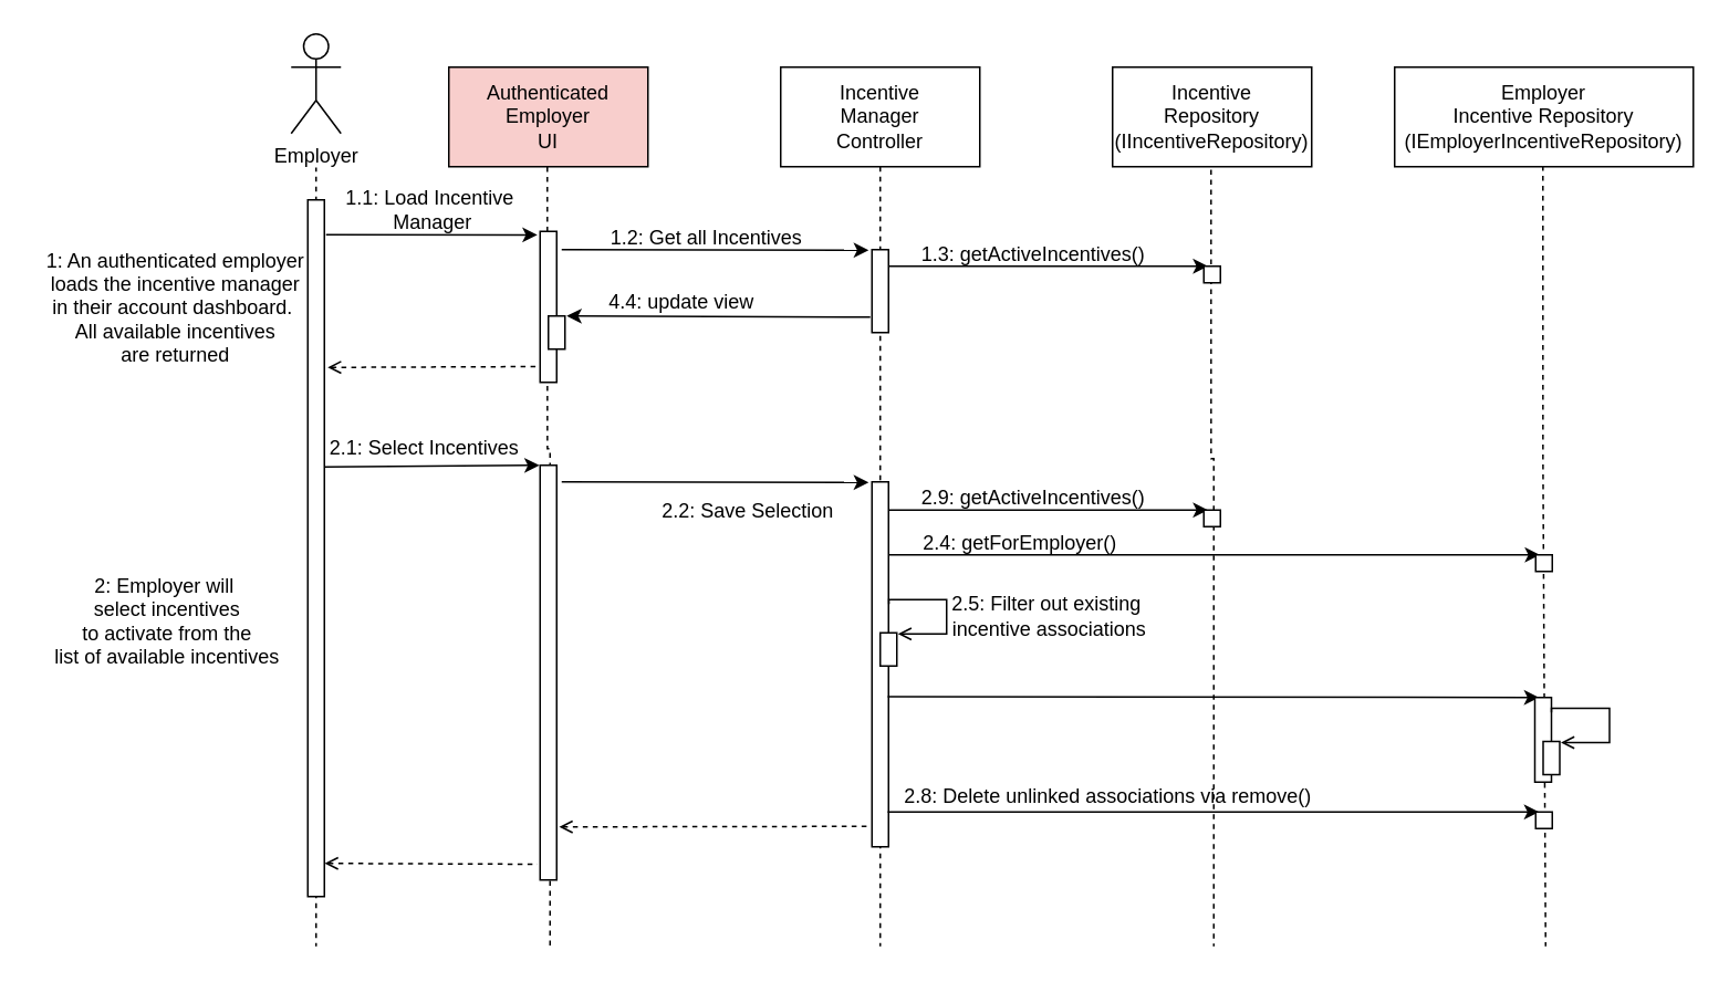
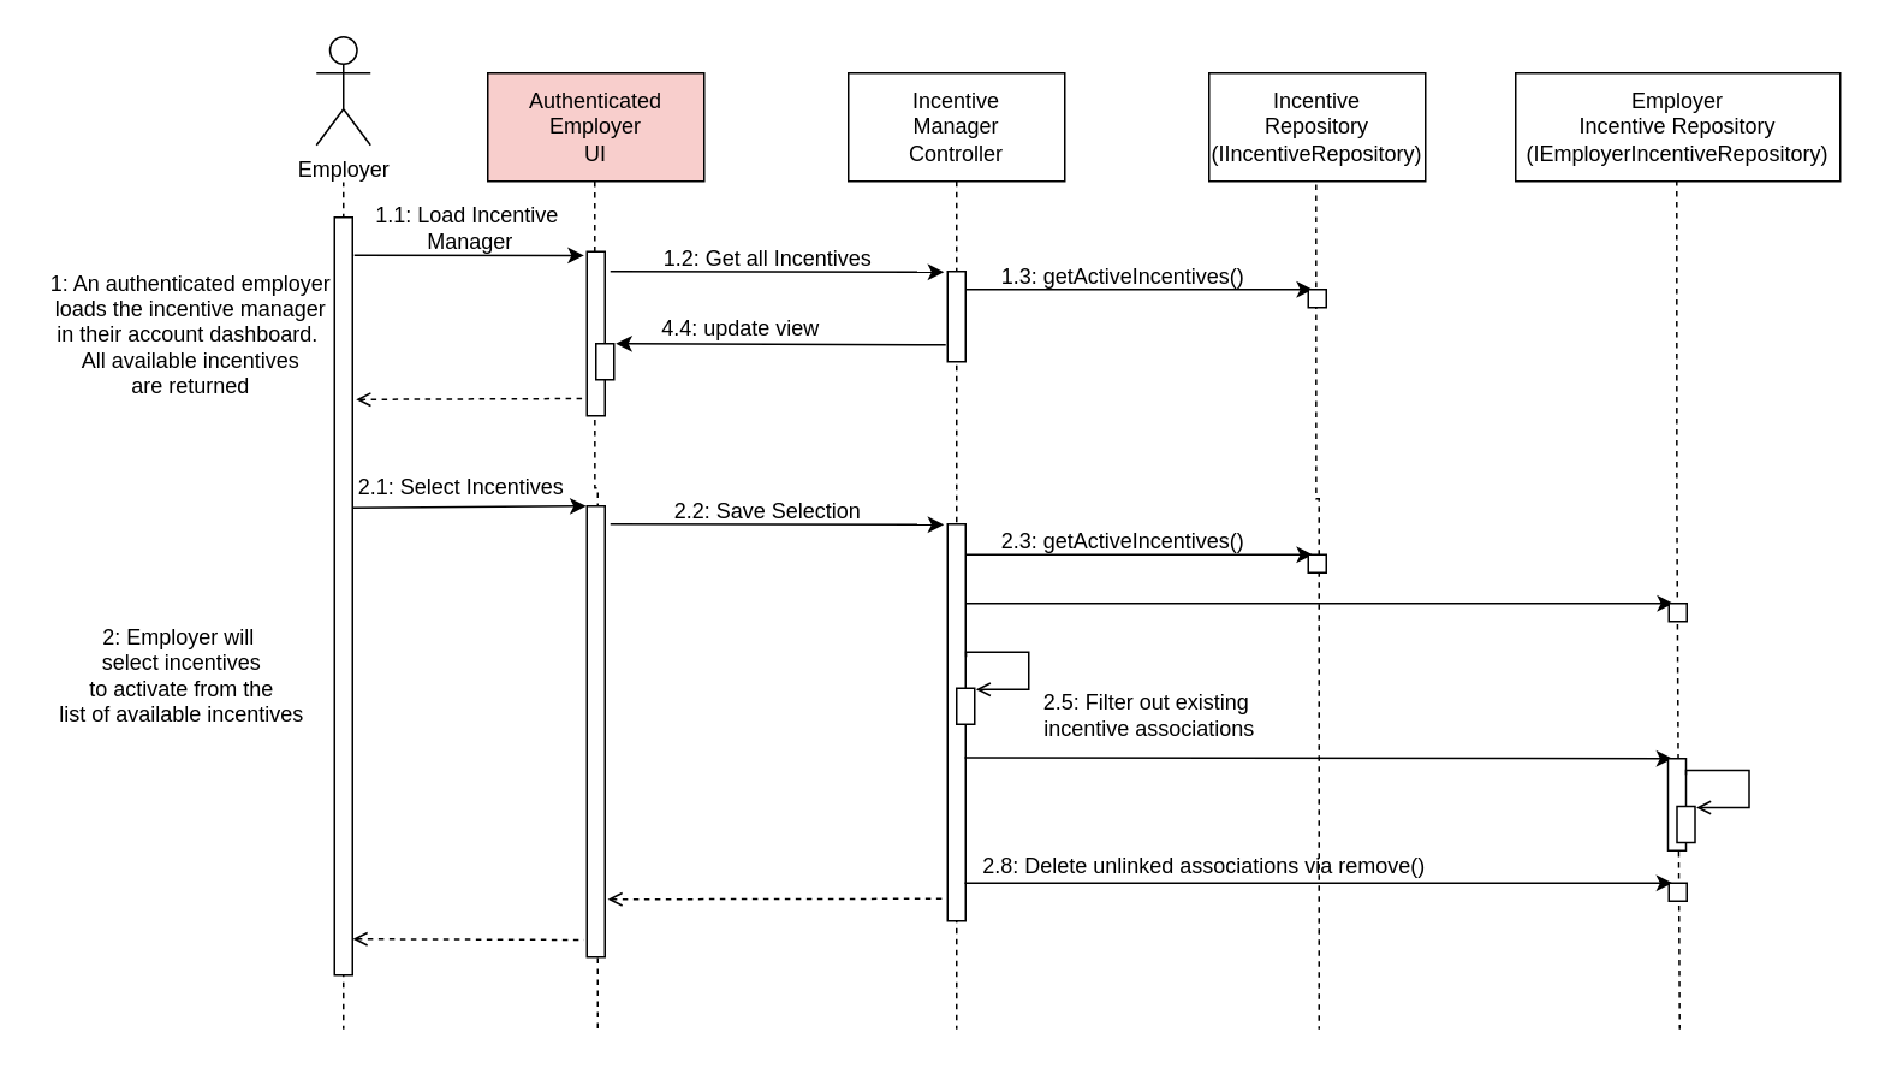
  <mxCell id="0" />
  <mxCell id="1" parent="0" />
  <mxCell id="2" value="Authenticated&lt;br&gt;Employer&lt;br&gt;UI" style="rounded=0;whiteSpace=wrap;html=1;fillColor=#f8cecc;" parent="1" vertex="1"><mxGeometry x="270" y="40" width="120" height="60" as="geometry" /></mxCell>
  <mxCell id="3" value="Incentive &lt;br&gt;Manager&lt;br&gt;Controller" style="rounded=0;whiteSpace=wrap;html=1;" parent="1" vertex="1"><mxGeometry x="470" y="40" width="120" height="60" as="geometry" /></mxCell>
  <mxCell id="4" style="edgeStyle=orthogonalEdgeStyle;rounded=0;orthogonalLoop=1;jettySize=auto;html=1;dashed=1;endArrow=none;endFill=0;" parent="1" edge="1"><mxGeometry relative="1" as="geometry"><mxPoint x="731" y="570" as="targetPoint" /><mxPoint x="729.353" y="71.882" as="sourcePoint" /><Array as="points"><mxPoint x="730" y="276" /></Array></mxGeometry></mxCell>
  <mxCell id="5" value="Incentive&lt;br&gt;Repository&lt;br&gt;(IIncentiveRepository)" style="rounded=0;whiteSpace=wrap;html=1;" parent="1" vertex="1"><mxGeometry x="670" y="40" width="120" height="60" as="geometry" /></mxCell>
  <mxCell id="6" value="1: An authenticated employer &lt;br&gt;loads the incentive manager &lt;br&gt;in their account dashboard.&amp;nbsp; &lt;br&gt;All available incentives&lt;br&gt;are returned" style="text;html=1;align=center;verticalAlign=middle;resizable=0;points=[];;autosize=1;" parent="1" vertex="1"><mxGeometry x="20" y="144.5" width="170" height="80" as="geometry" /></mxCell>
  <mxCell id="7" style="edgeStyle=orthogonalEdgeStyle;rounded=0;orthogonalLoop=1;jettySize=auto;html=1;dashed=1;endArrow=none;endFill=0;" parent="1" edge="1"><mxGeometry relative="1" as="geometry"><mxPoint x="190" y="570" as="targetPoint" /><mxPoint x="190" y="100" as="sourcePoint" /></mxGeometry></mxCell>
  <mxCell id="8" value="Employer" style="shape=umlActor;verticalLabelPosition=bottom;labelBackgroundColor=#ffffff;verticalAlign=top;html=1;outlineConnect=0;" parent="1" vertex="1"><mxGeometry x="175" y="20" width="30" height="60" as="geometry" /></mxCell>
  <mxCell id="9" style="edgeStyle=orthogonalEdgeStyle;rounded=0;orthogonalLoop=1;jettySize=auto;html=1;dashed=1;endArrow=none;endFill=0;" parent="1" edge="1"><mxGeometry relative="1" as="geometry"><mxPoint x="331" y="570" as="targetPoint" /><mxPoint x="329.353" y="100.118" as="sourcePoint" /><Array as="points"><mxPoint x="330" y="270" /></Array></mxGeometry></mxCell>
  <mxCell id="10" style="edgeStyle=orthogonalEdgeStyle;rounded=0;orthogonalLoop=1;jettySize=auto;html=1;dashed=1;endArrow=none;endFill=0;" parent="1" edge="1"><mxGeometry relative="1" as="geometry"><mxPoint x="530" y="570" as="targetPoint" /><mxPoint x="530" y="100" as="sourcePoint" /></mxGeometry></mxCell>
  <mxCell id="11" value="" style="rounded=0;whiteSpace=wrap;html=1;" parent="1" vertex="1"><mxGeometry x="185" y="120" width="10" height="420" as="geometry" /></mxCell>
  <mxCell id="12" value="" style="endArrow=classic;html=1;entryX=-0.16;entryY=0.023;entryDx=0;entryDy=0;entryPerimeter=0;" parent="1" target="14" edge="1"><mxGeometry width="50" height="50" relative="1" as="geometry"><mxPoint x="196" y="141" as="sourcePoint" /><mxPoint x="330" y="140" as="targetPoint" /></mxGeometry></mxCell>
  <mxCell id="13" value="1.1: Load Incentive&amp;nbsp;&lt;br&gt;Manager" style="text;html=1;align=center;verticalAlign=middle;resizable=0;points=[];;autosize=1;" parent="1" vertex="1"><mxGeometry x="200" y="111" width="120" height="30" as="geometry" /></mxCell>
  <mxCell id="14" value="" style="rounded=0;whiteSpace=wrap;html=1;" parent="1" vertex="1"><mxGeometry x="325" y="139" width="10" height="91" as="geometry" /></mxCell>
  <mxCell id="15" value="" style="endArrow=classic;html=1;entryX=-0.2;entryY=0.007;entryDx=0;entryDy=0;entryPerimeter=0;" parent="1" target="16" edge="1"><mxGeometry width="50" height="50" relative="1" as="geometry"><mxPoint x="338" y="150" as="sourcePoint" /><mxPoint x="500" y="150" as="targetPoint" /></mxGeometry></mxCell>
  <mxCell id="16" value="" style="rounded=0;whiteSpace=wrap;html=1;" parent="1" vertex="1"><mxGeometry x="525" y="150" width="10" height="50" as="geometry" /></mxCell>
  <mxCell id="17" value="1.2: Get all Incentives" style="text;html=1;align=center;verticalAlign=middle;resizable=0;points=[];;autosize=1;" parent="1" vertex="1"><mxGeometry x="360" y="133" width="130" height="20" as="geometry" /></mxCell>
  <mxCell id="18" value="" style="endArrow=classic;html=1;entryX=0.25;entryY=0;entryDx=0;entryDy=0;" parent="1" target="20" edge="1"><mxGeometry width="50" height="50" relative="1" as="geometry"><mxPoint x="535" y="160" as="sourcePoint" /><mxPoint x="720" y="160.42" as="targetPoint" /></mxGeometry></mxCell>
  <mxCell id="19" value="1.3: getActiveIncentives()" style="text;html=1;align=center;verticalAlign=middle;resizable=0;points=[];;autosize=1;" parent="1" vertex="1"><mxGeometry x="547" y="143" width="150" height="20" as="geometry" /></mxCell>
  <mxCell id="20" value="" style="rounded=0;whiteSpace=wrap;html=1;" parent="1" vertex="1"><mxGeometry x="725" y="160" width="10" height="10" as="geometry" /></mxCell>
  <mxCell id="21" value="" style="rounded=0;whiteSpace=wrap;html=1;" parent="1" vertex="1"><mxGeometry x="330" y="190" width="10" height="20" as="geometry" /></mxCell>
  <mxCell id="22" value="" style="endArrow=classic;html=1;entryX=1.1;entryY=0;entryDx=0;entryDy=0;entryPerimeter=0;exitX=-0.1;exitY=0.813;exitDx=0;exitDy=0;exitPerimeter=0;" parent="1" source="16" target="21" edge="1"><mxGeometry width="50" height="50" relative="1" as="geometry"><mxPoint x="520" y="190" as="sourcePoint" /><mxPoint x="350" y="190" as="targetPoint" /></mxGeometry></mxCell>
  <mxCell id="23" value="4.4: update view" style="text;html=1;align=center;verticalAlign=middle;resizable=0;points=[];;autosize=1;" parent="1" vertex="1"><mxGeometry x="360" y="171.5" width="100" height="20" as="geometry" /></mxCell>
  <mxCell id="24" value="" style="endArrow=none;html=1;startArrow=open;startFill=0;endFill=0;dashed=1;" parent="1" edge="1"><mxGeometry width="50" height="50" relative="1" as="geometry"><mxPoint x="197" y="221" as="sourcePoint" /><mxPoint x="325" y="220.5" as="targetPoint" /></mxGeometry></mxCell>
  <mxCell id="25" value="" style="rounded=0;whiteSpace=wrap;html=1;" parent="1" vertex="1"><mxGeometry x="325" y="280" width="10" height="250" as="geometry" /></mxCell>
  <mxCell id="26" value="" style="endArrow=classic;html=1;entryX=-0.042;entryY=0;entryDx=0;entryDy=0;entryPerimeter=0;" parent="1" target="25" edge="1"><mxGeometry width="50" height="50" relative="1" as="geometry"><mxPoint x="195" y="281" as="sourcePoint" /><mxPoint x="318.4" y="282.093" as="targetPoint" /></mxGeometry></mxCell>
  <mxCell id="27" value="2.1: Select Incentives" style="text;html=1;align=center;verticalAlign=middle;resizable=0;points=[];;autosize=1;" parent="1" vertex="1"><mxGeometry x="190" y="260" width="130" height="20" as="geometry" /></mxCell>
  <mxCell id="28" value="2: Employer will&amp;nbsp;&lt;br&gt;select incentives&lt;br&gt;to activate from the&lt;br&gt;list of available incentives" style="text;html=1;align=center;verticalAlign=middle;resizable=0;points=[];;autosize=1;" parent="1" vertex="1"><mxGeometry x="25" y="344" width="150" height="60" as="geometry" /></mxCell>
  <mxCell id="29" value="" style="rounded=0;whiteSpace=wrap;html=1;" parent="1" vertex="1"><mxGeometry x="525" y="290" width="10" height="220" as="geometry" /></mxCell>
  <mxCell id="30" value="" style="endArrow=classic;html=1;entryX=-0.2;entryY=0.007;entryDx=0;entryDy=0;entryPerimeter=0;" parent="1" edge="1"><mxGeometry width="50" height="50" relative="1" as="geometry"><mxPoint x="338" y="290" as="sourcePoint" /><mxPoint x="523" y="290.35" as="targetPoint" /></mxGeometry></mxCell>
- <mxCell id="31" value="2.2: Save Selection" style="text;html=1;align=center;verticalAlign=middle;resizable=0;points=[];;autosize=1;" parent="1" vertex="1"><mxGeometry x="390" y="298" width="120" height="20" as="geometry" /></mxCell>
+ <mxCell id="31" value="2.2: Save Selection" style="text;html=1;align=center;verticalAlign=middle;resizable=0;points=[];;autosize=1;" parent="1" vertex="1"><mxGeometry x="365" y="273" width="120" height="20" as="geometry" /></mxCell>
  <mxCell id="32" style="edgeStyle=orthogonalEdgeStyle;rounded=0;orthogonalLoop=1;jettySize=auto;html=1;startArrow=none;startFill=0;endArrow=open;endFill=0;exitX=1.04;exitY=0.141;exitDx=0;exitDy=0;exitPerimeter=0;entryX=1.067;entryY=0.033;entryDx=0;entryDy=0;entryPerimeter=0;" parent="1" target="33" edge="1"><mxGeometry relative="1" as="geometry"><mxPoint x="535.235" y="363.647" as="sourcePoint" /><Array as="points"><mxPoint x="570" y="361" /><mxPoint x="570" y="382" /></Array></mxGeometry></mxCell>
  <mxCell id="33" value="" style="rounded=0;whiteSpace=wrap;html=1;" parent="1" vertex="1"><mxGeometry x="530" y="381" width="10" height="20" as="geometry" /></mxCell>
- <mxCell id="34" value="2.5: Filter out existing&lt;br&gt;&amp;nbsp;incentive associations" style="text;html=1;align=center;verticalAlign=middle;resizable=0;points=[];;autosize=1;" parent="1" vertex="1"><mxGeometry x="560" y="355.5" width="140" height="30" as="geometry" /></mxCell>
+ <mxCell id="34" value="2.5: Filter out existing&lt;br&gt;&amp;nbsp;incentive associations" style="text;html=1;align=center;verticalAlign=middle;resizable=0;points=[];;autosize=1;" parent="1" vertex="1"><mxGeometry x="565" y="380.5" width="140" height="30" as="geometry" /></mxCell>
  <mxCell id="35" value="" style="endArrow=none;html=1;startArrow=open;startFill=0;endFill=0;dashed=1;entryX=-0.143;entryY=0.944;entryDx=0;entryDy=0;entryPerimeter=0;" parent="1" edge="1"><mxGeometry width="50" height="50" relative="1" as="geometry"><mxPoint x="336.5" y="498" as="sourcePoint" /><mxPoint x="523.07" y="497.68" as="targetPoint" /></mxGeometry></mxCell>
  <mxCell id="36" value="" style="endArrow=none;html=1;startArrow=open;startFill=0;endFill=0;dashed=1;exitX=1.167;exitY=0.303;exitDx=0;exitDy=0;exitPerimeter=0;" parent="1" edge="1"><mxGeometry width="50" height="50" relative="1" as="geometry"><mxPoint x="195.17" y="519.99" as="sourcePoint" /><mxPoint x="323.5" y="520.5" as="targetPoint" /></mxGeometry></mxCell>
  <mxCell id="37" value="" style="endArrow=classic;html=1;entryX=0.25;entryY=0;entryDx=0;entryDy=0;" parent="1" target="39" edge="1"><mxGeometry width="50" height="50" relative="1" as="geometry"><mxPoint x="535" y="307" as="sourcePoint" /><mxPoint x="720" y="307.42" as="targetPoint" /></mxGeometry></mxCell>
- <mxCell id="38" value="2.9: getActiveIncentives()" style="text;html=1;align=center;verticalAlign=middle;resizable=0;points=[];;autosize=1;" parent="1" vertex="1"><mxGeometry x="547" y="290" width="150" height="20" as="geometry" /></mxCell>
+ <mxCell id="38" value="2.3: getActiveIncentives()" style="text;html=1;align=center;verticalAlign=middle;resizable=0;points=[];;autosize=1;" parent="1" vertex="1"><mxGeometry x="547" y="290" width="150" height="20" as="geometry" /></mxCell>
  <mxCell id="39" value="" style="rounded=0;whiteSpace=wrap;html=1;" parent="1" vertex="1"><mxGeometry x="725" y="307" width="10" height="10" as="geometry" /></mxCell>
  <mxCell id="40" style="edgeStyle=orthogonalEdgeStyle;rounded=0;orthogonalLoop=1;jettySize=auto;html=1;dashed=1;endArrow=none;endFill=0;" parent="1" edge="1"><mxGeometry relative="1" as="geometry"><mxPoint x="931" y="570" as="targetPoint" /><mxPoint x="929.353" y="69.529" as="sourcePoint" /><Array as="points"><mxPoint x="929" y="275" /><mxPoint x="930" y="275" /></Array></mxGeometry></mxCell>
  <mxCell id="41" value="" style="endArrow=classic;html=1;entryX=0.25;entryY=0;entryDx=0;entryDy=0;" parent="1" target="43" edge="1"><mxGeometry width="50" height="50" relative="1" as="geometry"><mxPoint x="535" y="334" as="sourcePoint" /><mxPoint x="720" y="334.42" as="targetPoint" /></mxGeometry></mxCell>
- <mxCell id="42" value="2.4: getForEmployer()" style="text;html=1;align=center;verticalAlign=middle;resizable=0;points=[];;autosize=1;" parent="1" vertex="1"><mxGeometry x="549" y="317" width="130" height="20" as="geometry" /></mxCell>
  <mxCell id="43" value="" style="rounded=0;whiteSpace=wrap;html=1;" parent="1" vertex="1"><mxGeometry x="925" y="334" width="10" height="10" as="geometry" /></mxCell>
  <mxCell id="44" value="" style="endArrow=classic;html=1;entryX=0.25;entryY=0;entryDx=0;entryDy=0;" parent="1" target="45" edge="1"><mxGeometry width="50" height="50" relative="1" as="geometry"><mxPoint x="534.5" y="419.5" as="sourcePoint" /><mxPoint x="719.5" y="419.92" as="targetPoint" /></mxGeometry></mxCell>
  <mxCell id="45" value="" style="rounded=0;whiteSpace=wrap;html=1;" parent="1" vertex="1"><mxGeometry x="924.5" y="420" width="10" height="51" as="geometry" /></mxCell>
  <mxCell id="46" value="" style="endArrow=classic;html=1;entryX=0.25;entryY=0;entryDx=0;entryDy=0;" parent="1" edge="1"><mxGeometry width="50" height="50" relative="1" as="geometry"><mxPoint x="534.5" y="489" as="sourcePoint" /><mxPoint x="927" y="489" as="targetPoint" /></mxGeometry></mxCell>
  <mxCell id="47" value="2.8: Delete unlinked associations via remove()" style="text;html=1;align=center;verticalAlign=middle;resizable=0;points=[];;autosize=1;" parent="1" vertex="1"><mxGeometry x="536.5" y="470" width="260" height="20" as="geometry" /></mxCell>
  <mxCell id="48" value="" style="rounded=0;whiteSpace=wrap;html=1;" parent="1" vertex="1"><mxGeometry x="925" y="489" width="10" height="10" as="geometry" /></mxCell>
  <mxCell id="49" value="Employer&lt;br&gt;Incentive Repository&lt;br&gt;(IEmployerIncentiveRepository)" style="rounded=0;whiteSpace=wrap;html=1;" parent="1" vertex="1"><mxGeometry x="840" y="40" width="180" height="60" as="geometry" /></mxCell>
  <mxCell id="50" style="edgeStyle=orthogonalEdgeStyle;rounded=0;orthogonalLoop=1;jettySize=auto;html=1;startArrow=none;startFill=0;endArrow=open;endFill=0;exitX=1.04;exitY=0.141;exitDx=0;exitDy=0;exitPerimeter=0;entryX=1.067;entryY=0.033;entryDx=0;entryDy=0;entryPerimeter=0;" parent="1" target="51" edge="1"><mxGeometry relative="1" as="geometry"><mxPoint x="934.5" y="429.071" as="sourcePoint" /><Array as="points"><mxPoint x="969.5" y="426.5" /><mxPoint x="969.5" y="447.5" /></Array></mxGeometry></mxCell>
  <mxCell id="51" value="" style="rounded=0;whiteSpace=wrap;html=1;" parent="1" vertex="1"><mxGeometry x="929.5" y="446.5" width="10" height="20" as="geometry" /></mxCell>
